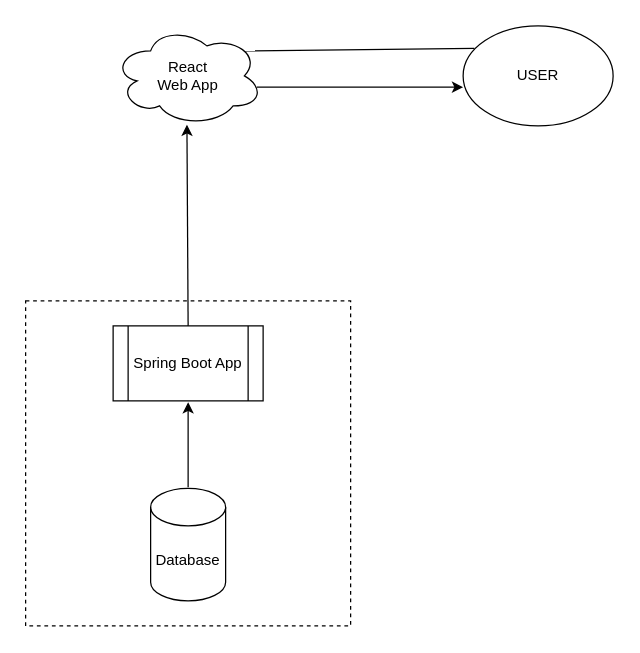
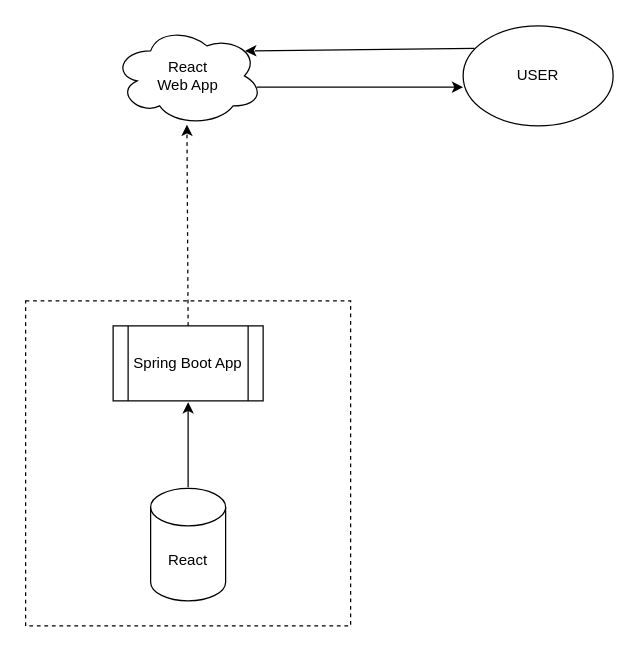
  <mxCell id="0" />
  <mxCell id="1" parent="0" />
- <mxCell id="2" value="Database" style="shape=cylinder3;whiteSpace=wrap;html=1;boundedLbl=1;backgroundOutline=1;size=15;" vertex="1" parent="1"><mxGeometry x="120" y="390" width="60" height="90" as="geometry" /></mxCell>
+ <mxCell id="2" value="React" style="shape=cylinder3;whiteSpace=wrap;html=1;boundedLbl=1;backgroundOutline=1;size=15;" vertex="1" parent="1"><mxGeometry x="120" y="390" width="60" height="90" as="geometry" /></mxCell>
  <mxCell id="3" value="Spring Boot App" style="shape=process;whiteSpace=wrap;html=1;backgroundOutline=1;" vertex="1" parent="1"><mxGeometry x="90" y="260" width="120" height="60" as="geometry" /></mxCell>
  <mxCell id="4" value="" style="endArrow=classic;html=1;" edge="1" parent="1"><mxGeometry width="50" height="50" relative="1" as="geometry"><mxPoint x="150" y="389" as="sourcePoint" /><mxPoint x="150" y="321" as="targetPoint" /></mxGeometry></mxCell>
  <mxCell id="5" value="React&lt;br&gt;Web App&lt;br&gt;" style="ellipse;shape=cloud;whiteSpace=wrap;html=1;" vertex="1" parent="1"><mxGeometry x="90" y="20" width="120" height="80" as="geometry" /></mxCell>
- <mxCell id="6" value="" style="endArrow=classic;html=1;exitX=0.5;exitY=0;exitDx=0;exitDy=0;entryX=0.492;entryY=0.988;entryDx=0;entryDy=0;entryPerimeter=0;" edge="1" parent="1" source="3" target="5"><mxGeometry width="50" height="50" relative="1" as="geometry"><mxPoint x="310" y="350" as="sourcePoint" /><mxPoint x="360" y="300" as="targetPoint" /></mxGeometry></mxCell>
+ <mxCell id="6" value="" style="endArrow=classic;html=1;exitX=0.5;exitY=0;exitDx=0;exitDy=0;entryX=0.492;entryY=0.988;entryDx=0;entryDy=0;entryPerimeter=0;dashed=1;" edge="1" parent="1" source="3" target="5"><mxGeometry width="50" height="50" relative="1" as="geometry"><mxPoint x="310" y="350" as="sourcePoint" /><mxPoint x="360" y="300" as="targetPoint" /></mxGeometry></mxCell>
  <mxCell id="7" value="" style="whiteSpace=wrap;html=1;aspect=fixed;fillColor=none;dashed=1;" vertex="1" parent="1"><mxGeometry x="20" y="240" width="260" height="260" as="geometry" /></mxCell>
  <mxCell id="8" value="USER" style="ellipse;whiteSpace=wrap;html=1;fillColor=none;" vertex="1" parent="1"><mxGeometry x="370" y="20" width="120" height="80" as="geometry" /></mxCell>
- <mxCell id="9" value="" style="endArrow=none;html=1;entryX=0.88;entryY=0.25;entryDx=0;entryDy=0;entryPerimeter=0;exitX=0.075;exitY=0.225;exitDx=0;exitDy=0;exitPerimeter=0;" edge="1" parent="1" source="8" target="5"><mxGeometry width="50" height="50" relative="1" as="geometry"><mxPoint x="310" y="330" as="sourcePoint" /><mxPoint x="360" y="280" as="targetPoint" /></mxGeometry></mxCell>
+ <mxCell id="9" value="" style="endArrow=classic;html=1;entryX=0.88;entryY=0.25;entryDx=0;entryDy=0;entryPerimeter=0;exitX=0.075;exitY=0.225;exitDx=0;exitDy=0;exitPerimeter=0;" edge="1" parent="1" source="8" target="5"><mxGeometry width="50" height="50" relative="1" as="geometry"><mxPoint x="310" y="330" as="sourcePoint" /><mxPoint x="360" y="280" as="targetPoint" /></mxGeometry></mxCell>
  <mxCell id="10" value="" style="endArrow=classic;html=1;" edge="1" parent="1"><mxGeometry width="50" height="50" relative="1" as="geometry"><mxPoint x="205" y="69" as="sourcePoint" /><mxPoint x="370" y="69" as="targetPoint" /></mxGeometry></mxCell>
